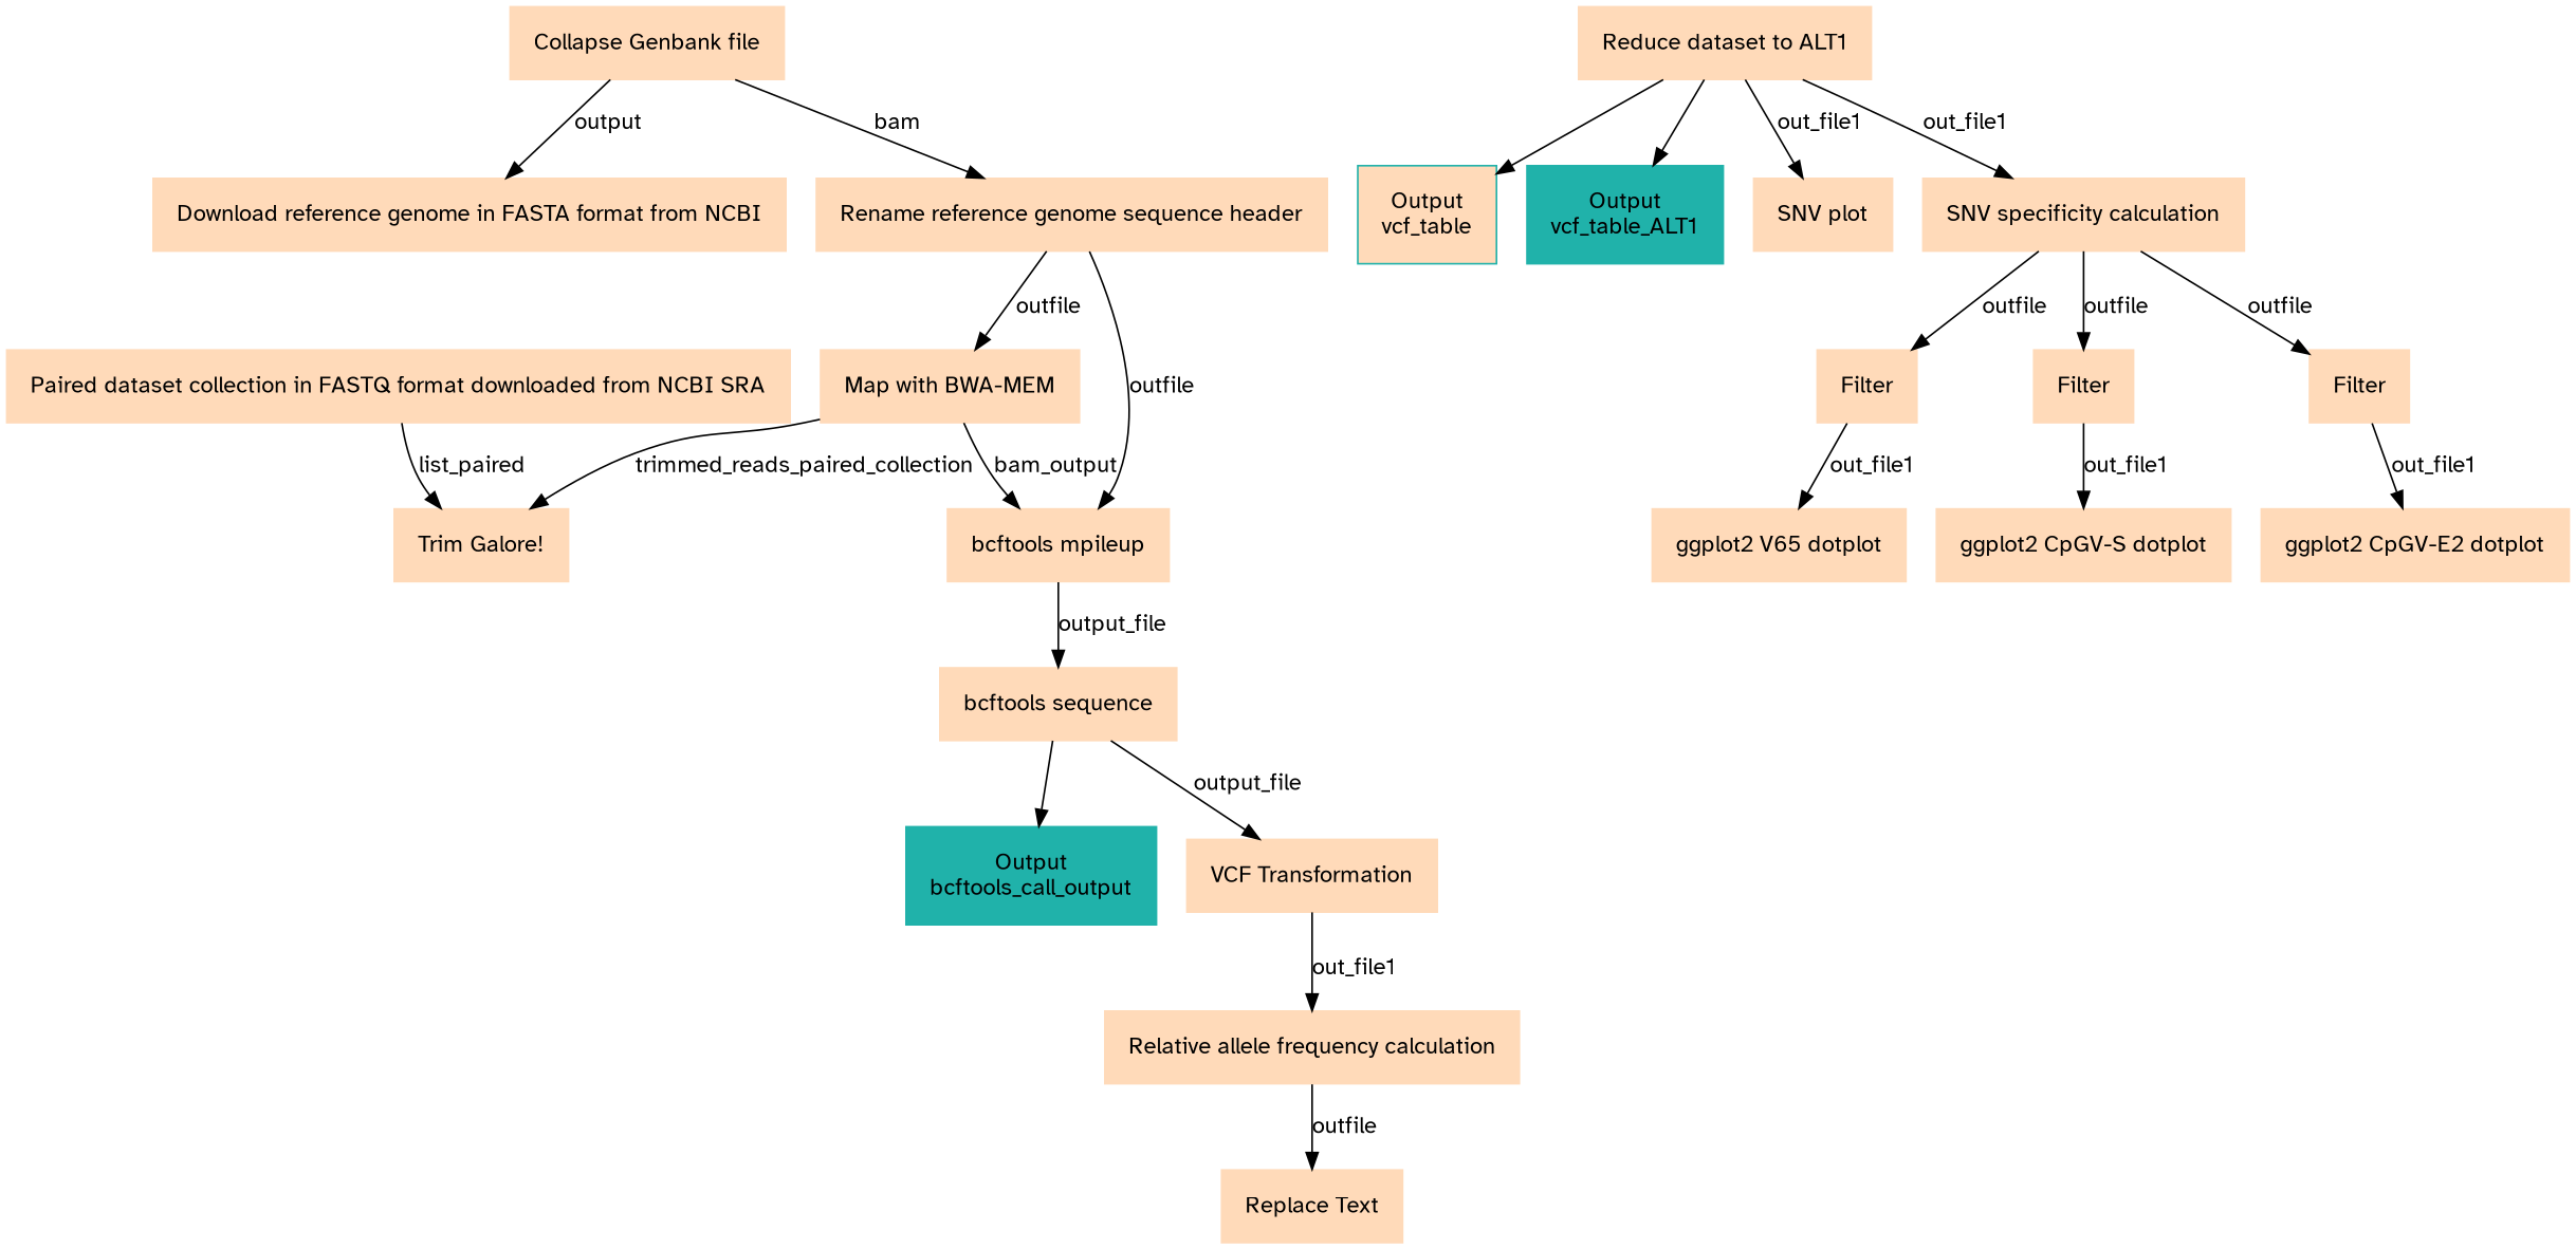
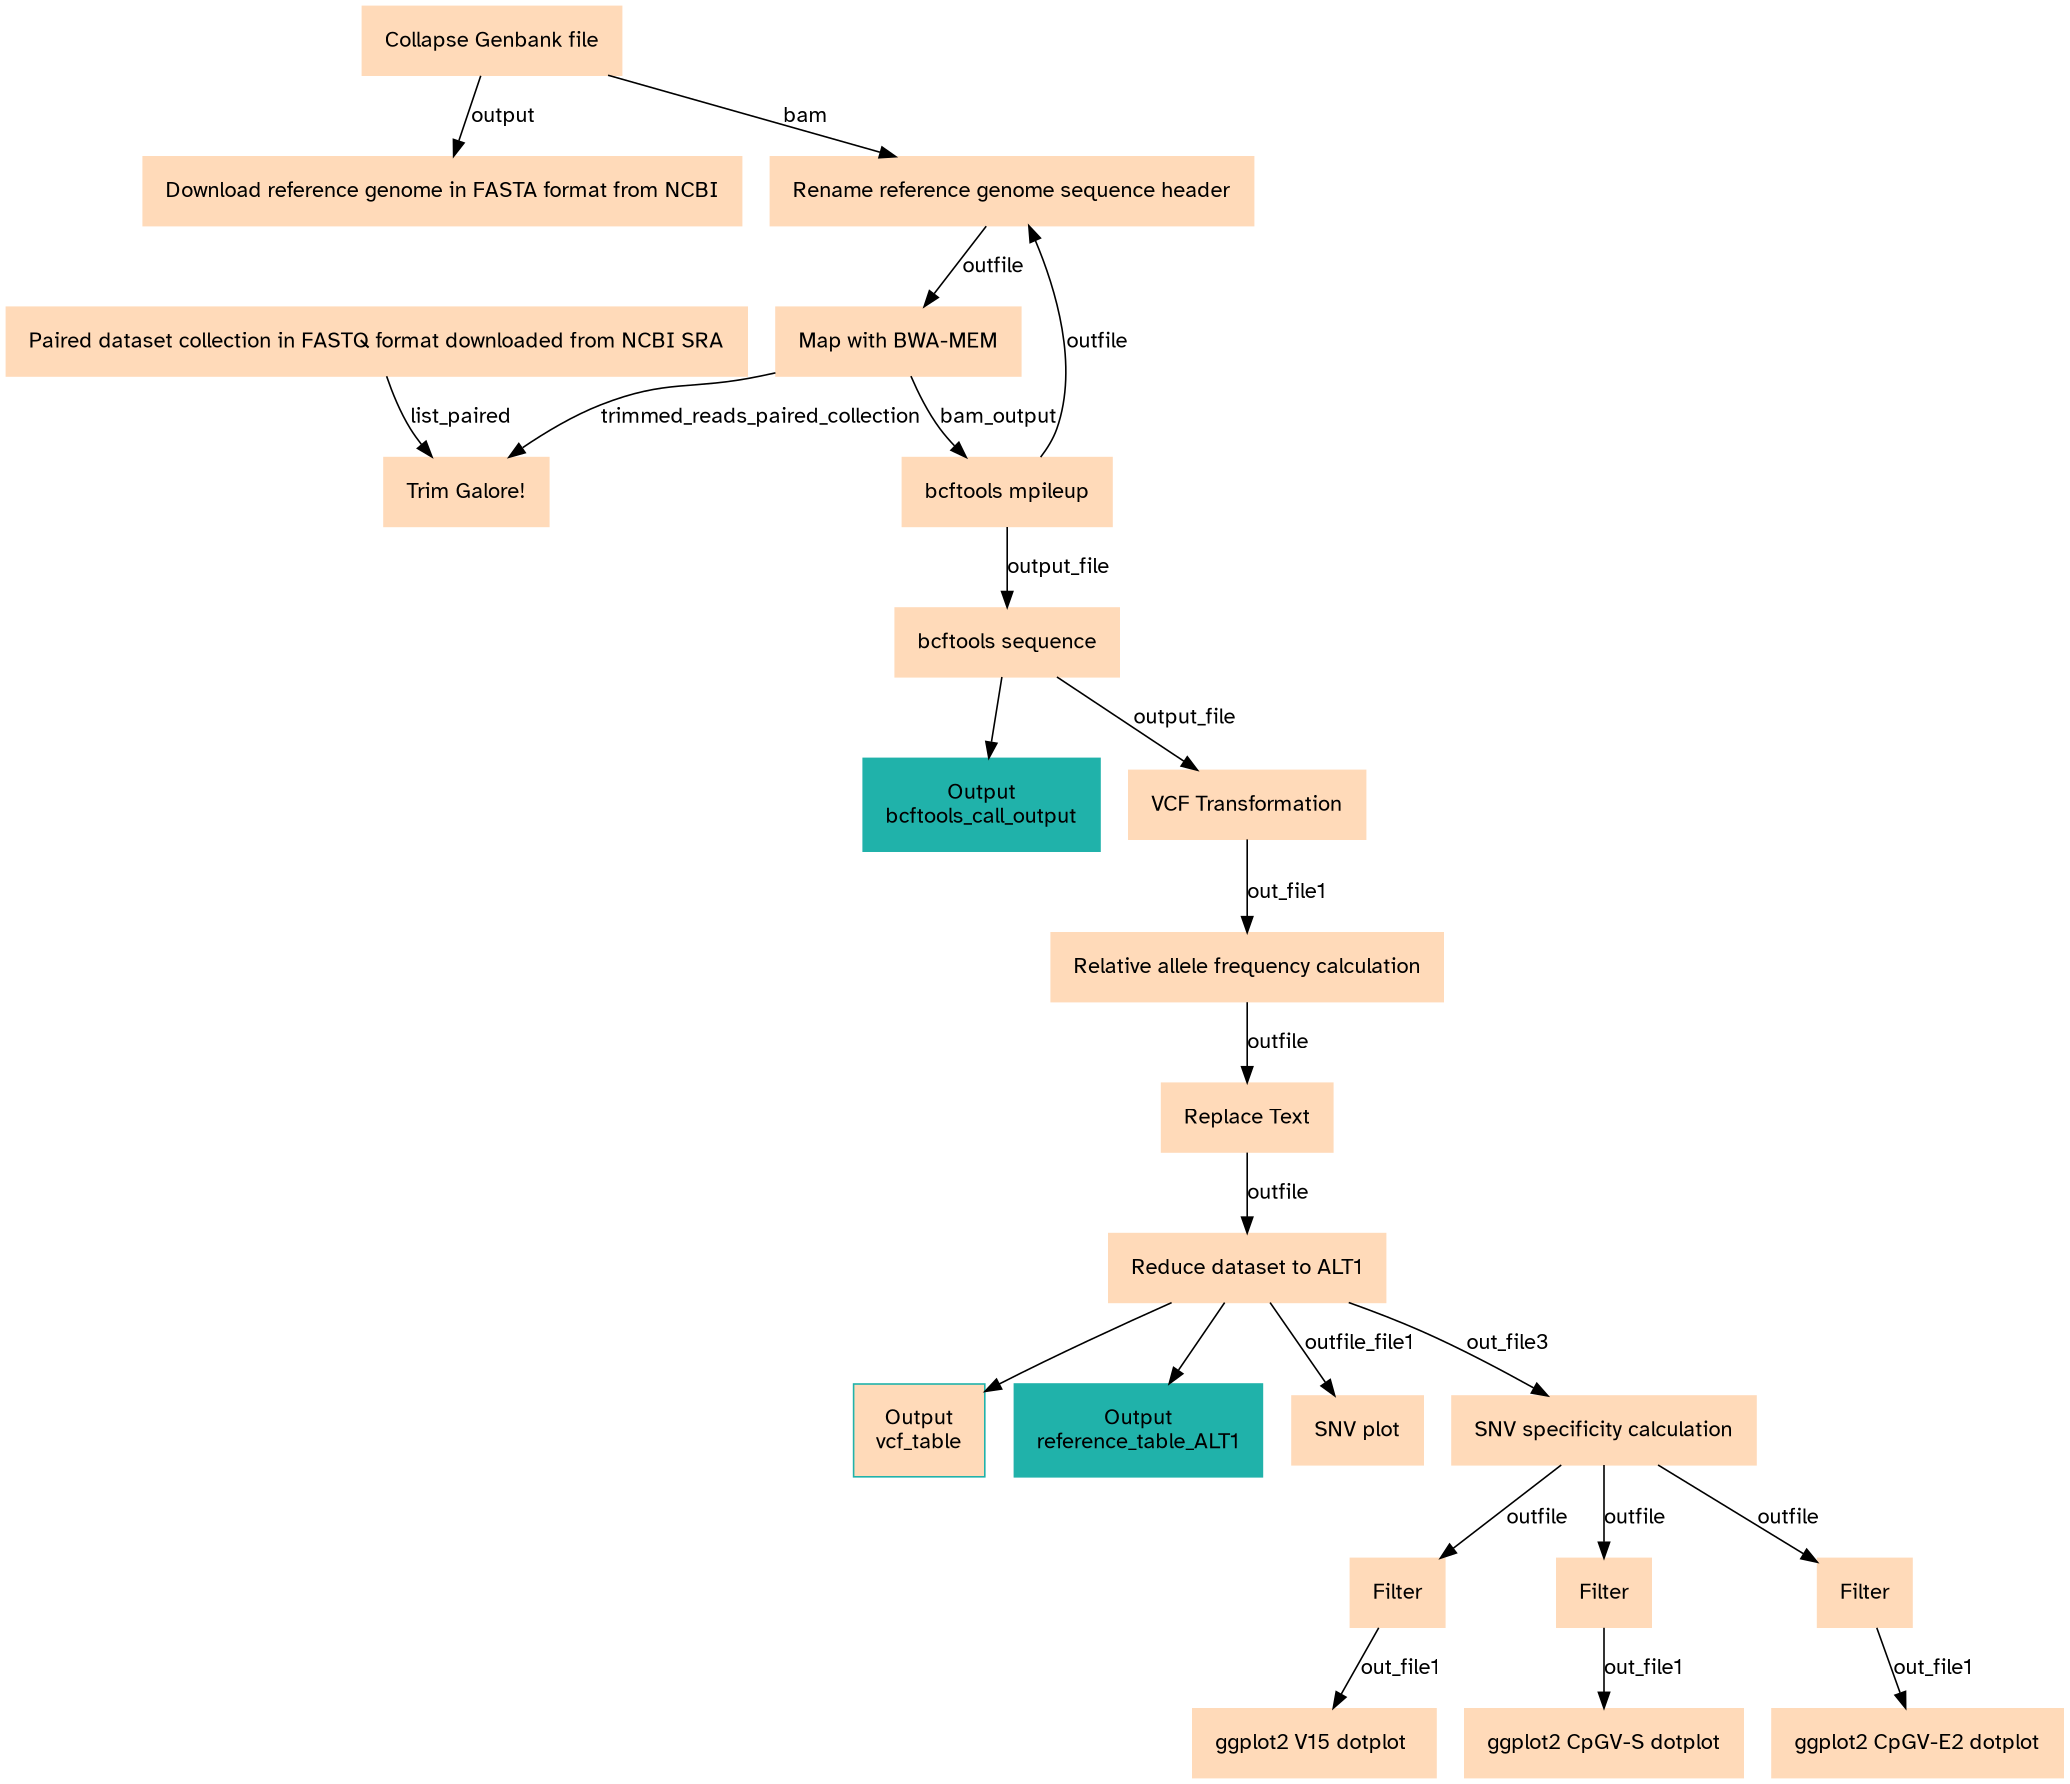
  digraph {
    node [color=peachpuff fontname="Atkinson Hyperlegible" margin="0.2,0.2" shape=box style=filled]
    edge [fontname="Atkinson Hyperlegible"]
    n1 [label="Download reference genome in FASTA format from NCBI"]
    n2 [label="Collapse Genbank file"]
    n3 [label="Rename reference genome sequence header"]
    n4 [label="Paired dataset collection in FASTQ format downloaded from NCBI SRA"]
    n5 [label="Trim Galore!"]
    n6 [label="Map with BWA-MEM"]
    n7 [label="bcftools mpileup"]
    n8 [label="bcftools sequence"]
    n9 [color=lightseagreen label="Output\nbcftools_call_output"]
    n10 [label="VCF Transformation"]
    n11 [label="Relative allele frequency calculation"]
    n12 [label="Replace Text"]
    n13 [label="Reduce dataset to ALT1"]
    n14 [color=lightseagreen fillcolor=peachpuff label="Output\nvcf_table"]
-   n15 [color=lightseagreen label="Output\nvcf_table_ALT1"]
+   n15 [color=lightseagreen label="Output\nreference_table_ALT1"]
    n16 [label="SNV plot"]
    n17 [label="SNV specificity calculation"]
    n18 [label=Filter]
    n19 [label=Filter]
    n20 [label=Filter]
-   n21 [label="ggplot2 V65 dotplot"]
+   n21 [label="ggplot2 V15 dotplot "]
    n22 [label="ggplot2 CpGV-S dotplot"]
    n23 [label="ggplot2 CpGV-E2 dotplot"]
    n2 -> n1 [label=output]
    n2 -> n3 [label=bam]
    n3 -> n6 [label=outfile]
-   n3 -> n7 [label=outfile]
+   n7 -> n3 [label=outfile]
    n4 -> n5 [label=list_paired]
    n6 -> n5 [label=trimmed_reads_paired_collection]
    n6 -> n7 [label=bam_output]
    n7 -> n8 [label=output_file]
    n8 -> n9
    n8 -> n10 [label=output_file]
    n10 -> n11 [label=out_file1]
    n11 -> n12 [label=outfile]
+   n12 -> n13 [label=outfile]
    n13 -> n14
    n13 -> n15
-   n13 -> n16 [label=out_file1]
-   n13 -> n17 [label=out_file1]
+   n13 -> n16 [label=outfile_file1]
+   n13 -> n17 [label=out_file3]
    n17 -> n18 [label=outfile]
    n17 -> n19 [label=outfile]
    n17 -> n20 [label=outfile]
    n18 -> n21 [label=out_file1]
    n19 -> n22 [label=out_file1]
    n20 -> n23 [label=out_file1]
  }
